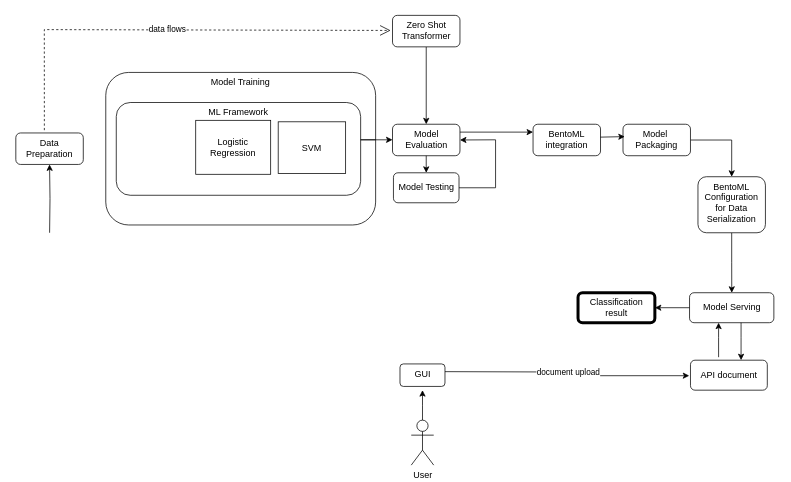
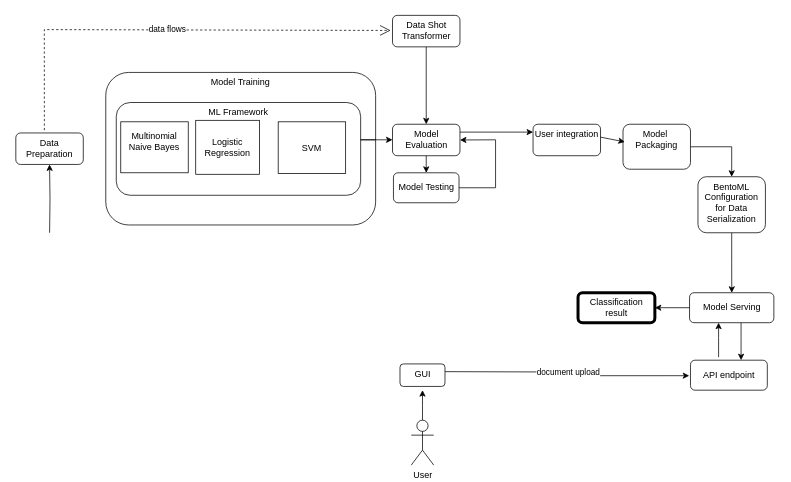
  <mxCell id="0" />
  <mxCell id="1" parent="0" />
  <mxCell id="2" value="" style="edgeStyle=orthogonalEdgeStyle;rounded=0;orthogonalLoop=1;jettySize=auto;html=1;" parent="1" target="3" edge="1"><mxGeometry relative="1" as="geometry"><mxPoint x="65.069" y="310" as="sourcePoint" /></mxGeometry></mxCell>
  <mxCell id="3" value="Data Preparation" style="rounded=1;whiteSpace=wrap;html=1;verticalAlign=top;" parent="1" vertex="1"><mxGeometry x="20" y="176.87" width="90" height="42" as="geometry" /></mxCell>
  <mxCell id="4" value="" style="edgeStyle=orthogonalEdgeStyle;rounded=0;orthogonalLoop=1;jettySize=auto;html=1;" parent="1" source="5" target="7" edge="1"><mxGeometry relative="1" as="geometry" /></mxCell>
- <mxCell id="5" value="Model&amp;nbsp;&lt;br&gt;Packaging" style="rounded=1;whiteSpace=wrap;html=1;verticalAlign=top;" parent="1" vertex="1"><mxGeometry x="830" y="165.25" width="90" height="42" as="geometry" /></mxCell>
+ <mxCell id="5" value="Model&amp;nbsp;&lt;br&gt;Packaging" style="rounded=1;whiteSpace=wrap;html=1;verticalAlign=top;" parent="1" vertex="1"><mxGeometry x="830" y="165.25" width="90" height="60" as="geometry" /></mxCell>
  <mxCell id="6" value="" style="edgeStyle=orthogonalEdgeStyle;rounded=0;orthogonalLoop=1;jettySize=auto;html=1;" parent="1" source="7" target="17" edge="1"><mxGeometry relative="1" as="geometry" /></mxCell>
  <mxCell id="7" value="BentoML Configuration for Data Serialization" style="rounded=1;whiteSpace=wrap;html=1;verticalAlign=top;" parent="1" vertex="1"><mxGeometry x="930" y="235.25" width="90" height="74.75" as="geometry" /></mxCell>
  <mxCell id="8" value="data flows" style="endArrow=open;endSize=12;dashed=1;html=1;rounded=0;exitX=0.423;exitY=-0.088;exitDx=0;exitDy=0;exitPerimeter=0;entryX=0;entryY=0.5;entryDx=0;entryDy=0;" parent="1" source="3" edge="1"><mxGeometry width="160" relative="1" as="geometry"><mxPoint x="-10" y="39.07" as="sourcePoint" /><mxPoint x="520" y="40.12" as="targetPoint" /><Array as="points"><mxPoint x="58" y="39" /></Array></mxGeometry></mxCell>
  <mxCell id="9" value="document upload" style="edgeStyle=orthogonalEdgeStyle;rounded=0;orthogonalLoop=1;jettySize=auto;html=1;entryX=-0.016;entryY=0.517;entryDx=0;entryDy=0;entryPerimeter=0;" parent="1" target="23" edge="1"><mxGeometry relative="1" as="geometry"><mxPoint x="830" y="500" as="targetPoint" /><mxPoint x="592.469" y="495.276" as="sourcePoint" /></mxGeometry></mxCell>
  <mxCell id="10" value="Model Training" style="rounded=1;whiteSpace=wrap;html=1;align=center;verticalAlign=top;" parent="1" vertex="1"><mxGeometry x="140" y="96.12" width="360" height="203.5" as="geometry" /></mxCell>
  <mxCell id="11" value="ML Framework" style="rounded=1;whiteSpace=wrap;html=1;verticalAlign=top;" parent="1" vertex="1"><mxGeometry x="154" y="136.25" width="326" height="123.75" as="geometry" /></mxCell>
- <mxCell id="13" value="Logistic Regression" style="rounded=0;whiteSpace=wrap;html=1;" parent="1" vertex="1"><mxGeometry x="260" y="160" width="100" height="72" as="geometry" /></mxCell>
+ <mxCell id="12" value="&lt;div&gt;Multinomial Naive Bayes&lt;/div&gt;&lt;div&gt;&lt;br&gt;&lt;/div&gt;" style="rounded=0;whiteSpace=wrap;html=1;verticalAlign=middle;" parent="1" vertex="1"><mxGeometry x="160" y="162" width="90" height="68" as="geometry" /></mxCell>
+ <mxCell id="13" value="Logistic Regression" style="rounded=0;whiteSpace=wrap;html=1;" parent="1" vertex="1"><mxGeometry x="260" y="160" width="85" height="72" as="geometry" /></mxCell>
  <mxCell id="14" value="" style="edgeStyle=orthogonalEdgeStyle;rounded=0;orthogonalLoop=1;jettySize=auto;html=1;" parent="1" target="16" edge="1"><mxGeometry relative="1" as="geometry"><mxPoint x="500" y="186" as="sourcePoint" /><Array as="points"><mxPoint x="480" y="186" /><mxPoint x="480" y="186" /></Array></mxGeometry></mxCell>
  <mxCell id="15" value="SVM" style="rounded=0;whiteSpace=wrap;html=1;" parent="1" vertex="1"><mxGeometry x="370" y="162" width="90" height="69" as="geometry" /></mxCell>
  <mxCell id="16" value="Model Evaluation" style="rounded=1;whiteSpace=wrap;html=1;verticalAlign=top;" parent="1" vertex="1"><mxGeometry x="522.5" y="165.25" width="90" height="42" as="geometry" /></mxCell>
  <mxCell id="17" value="Model Serving" style="rounded=1;whiteSpace=wrap;html=1;verticalAlign=middle;" parent="1" vertex="1"><mxGeometry x="918.75" y="390" width="112.5" height="40" as="geometry" /></mxCell>
  <mxCell id="18" value="Model Testing" style="rounded=1;whiteSpace=wrap;html=1;verticalAlign=middle;" parent="1" vertex="1"><mxGeometry x="523.75" y="230" width="87.5" height="40" as="geometry" /></mxCell>
  <mxCell id="19" value="" style="edgeStyle=orthogonalEdgeStyle;rounded=0;orthogonalLoop=1;jettySize=auto;html=1;" parent="1" source="20" edge="1"><mxGeometry relative="1" as="geometry"><mxPoint x="562.5" y="520" as="targetPoint" /></mxGeometry></mxCell>
  <mxCell id="20" value="User" style="shape=umlActor;verticalLabelPosition=bottom;verticalAlign=top;html=1;outlineConnect=0;" parent="1" vertex="1"><mxGeometry x="547.5" y="560" width="30" height="60" as="geometry" /></mxCell>
  <mxCell id="21" value="" style="edgeStyle=orthogonalEdgeStyle;rounded=0;orthogonalLoop=1;jettySize=auto;html=1;" parent="1" edge="1"><mxGeometry relative="1" as="geometry"><Array as="points"><mxPoint x="957.53" y="450" /><mxPoint x="957.53" y="450" /></Array><mxPoint x="957.53" y="476" as="sourcePoint" /><mxPoint x="957.53" y="430" as="targetPoint" /></mxGeometry></mxCell>
  <mxCell id="22" value="Classification result" style="rounded=1;whiteSpace=wrap;html=1;verticalAlign=middle;strokeWidth=4;" parent="1" vertex="1"><mxGeometry x="770" y="390" width="102.5" height="40" as="geometry" /></mxCell>
- <mxCell id="23" value="API document" style="rounded=1;whiteSpace=wrap;html=1;verticalAlign=middle;" parent="1" vertex="1"><mxGeometry x="920" y="480" width="102.5" height="40" as="geometry" /></mxCell>
+ <mxCell id="23" value="API endpoint" style="rounded=1;whiteSpace=wrap;html=1;verticalAlign=middle;" parent="1" vertex="1"><mxGeometry x="920" y="480" width="102.5" height="40" as="geometry" /></mxCell>
  <mxCell id="24" value="" style="edgeStyle=orthogonalEdgeStyle;rounded=0;orthogonalLoop=1;jettySize=auto;html=1;exitX=0.5;exitY=1;exitDx=0;exitDy=0;entryX=0.402;entryY=0;entryDx=0;entryDy=0;entryPerimeter=0;" parent="1" edge="1"><mxGeometry relative="1" as="geometry"><mxPoint x="987.5" y="430" as="sourcePoint" /><mxPoint x="987.5" y="480" as="targetPoint" /><Array as="points"><mxPoint x="987.5" y="432" /><mxPoint x="987.5" y="450" /><mxPoint x="987.5" y="450" /></Array></mxGeometry></mxCell>
  <mxCell id="25" value="" style="endArrow=classic;html=1;rounded=0;exitX=0.5;exitY=1;exitDx=0;exitDy=0;entryX=0.5;entryY=0;entryDx=0;entryDy=0;" parent="1" source="26" target="16" edge="1"><mxGeometry width="50" height="50" relative="1" as="geometry"><mxPoint x="700" y="90" as="sourcePoint" /><mxPoint x="640" y="280" as="targetPoint" /></mxGeometry></mxCell>
- <mxCell id="26" value="Zero Shot Transformer" style="rounded=1;whiteSpace=wrap;html=1;verticalAlign=top;" parent="1" vertex="1"><mxGeometry x="522.5" y="20" width="90" height="42" as="geometry" /></mxCell>
+ <mxCell id="26" value="Data Shot Transformer" style="rounded=1;whiteSpace=wrap;html=1;verticalAlign=top;" parent="1" vertex="1"><mxGeometry x="522.5" y="20" width="90" height="42" as="geometry" /></mxCell>
  <mxCell id="27" value="" style="endArrow=classic;html=1;rounded=0;exitX=0.5;exitY=1;exitDx=0;exitDy=0;entryX=0.5;entryY=0;entryDx=0;entryDy=0;" parent="1" source="16" target="18" edge="1"><mxGeometry width="50" height="50" relative="1" as="geometry"><mxPoint x="590" y="330" as="sourcePoint" /><mxPoint x="640" y="280" as="targetPoint" /></mxGeometry></mxCell>
  <mxCell id="28" value="" style="endArrow=classic;html=1;rounded=0;exitX=1;exitY=0.5;exitDx=0;exitDy=0;entryX=1;entryY=0.5;entryDx=0;entryDy=0;" parent="1" source="18" target="16" edge="1"><mxGeometry width="50" height="50" relative="1" as="geometry"><mxPoint x="590" y="330" as="sourcePoint" /><mxPoint x="640" y="280" as="targetPoint" /><Array as="points"><mxPoint x="660" y="250" /><mxPoint x="660" y="186" /></Array></mxGeometry></mxCell>
- <mxCell id="29" value="BentoML integration" style="rounded=1;whiteSpace=wrap;html=1;verticalAlign=top;" parent="1" vertex="1"><mxGeometry x="710" y="165.25" width="90" height="42" as="geometry" /></mxCell>
+ <mxCell id="29" value="User integration" style="rounded=1;whiteSpace=wrap;html=1;verticalAlign=top;" parent="1" vertex="1"><mxGeometry x="710" y="165.25" width="90" height="42" as="geometry" /></mxCell>
  <mxCell id="30" value="" style="endArrow=classic;html=1;rounded=0;exitX=1;exitY=0.25;exitDx=0;exitDy=0;entryX=0;entryY=0.25;entryDx=0;entryDy=0;" parent="1" source="16" target="29" edge="1"><mxGeometry width="50" height="50" relative="1" as="geometry"><mxPoint x="590" y="330" as="sourcePoint" /><mxPoint x="640" y="280" as="targetPoint" /></mxGeometry></mxCell>
  <mxCell id="31" value="" style="endArrow=classic;html=1;rounded=0;exitX=1;exitY=0.409;exitDx=0;exitDy=0;exitPerimeter=0;entryX=0.026;entryY=0.393;entryDx=0;entryDy=0;entryPerimeter=0;" parent="1" source="29" target="5" edge="1"><mxGeometry width="50" height="50" relative="1" as="geometry"><mxPoint x="590" y="330" as="sourcePoint" /><mxPoint x="640" y="280" as="targetPoint" /></mxGeometry></mxCell>
  <mxCell id="32" value="" style="endArrow=classic;html=1;rounded=0;exitX=0;exitY=0.5;exitDx=0;exitDy=0;entryX=1;entryY=0.5;entryDx=0;entryDy=0;" parent="1" source="17" target="22" edge="1"><mxGeometry width="50" height="50" relative="1" as="geometry"><mxPoint x="590" y="330" as="sourcePoint" /><mxPoint x="640" y="280" as="targetPoint" /></mxGeometry></mxCell>
  <mxCell id="33" value="GUI" style="rounded=1;whiteSpace=wrap;html=1;verticalAlign=top;" parent="1" vertex="1"><mxGeometry x="532.5" y="485" width="60" height="30" as="geometry" /></mxCell>
